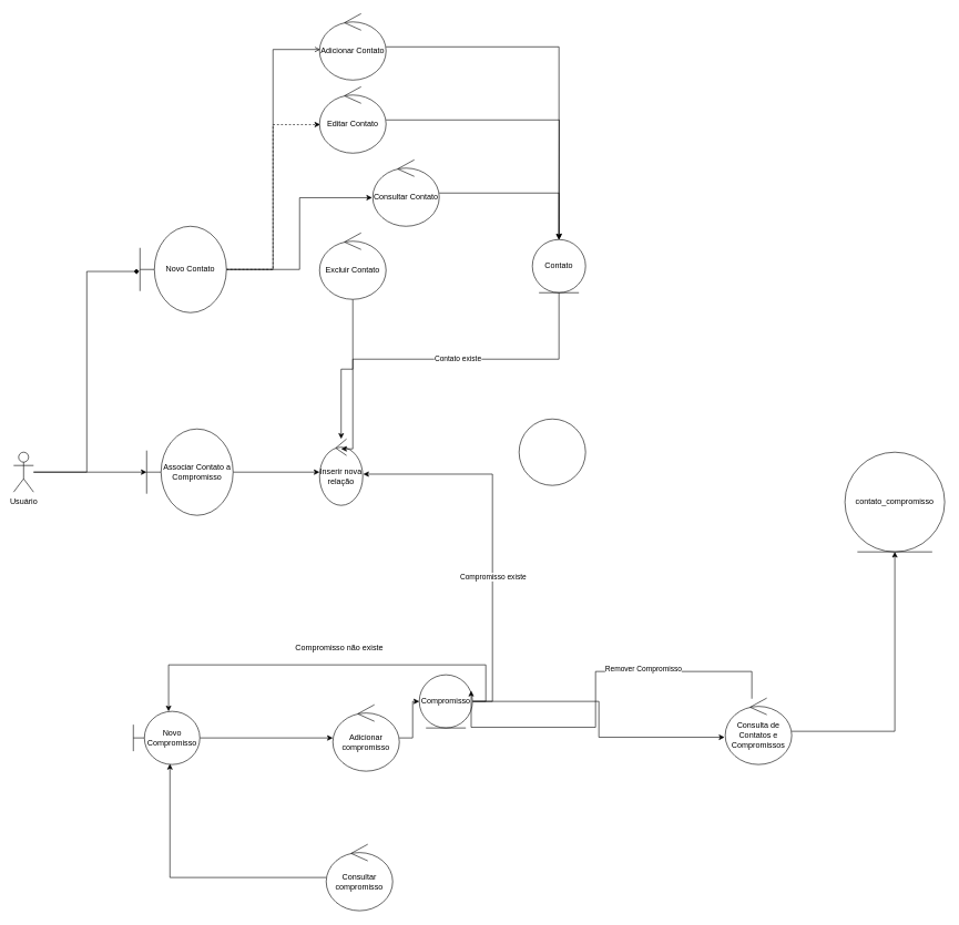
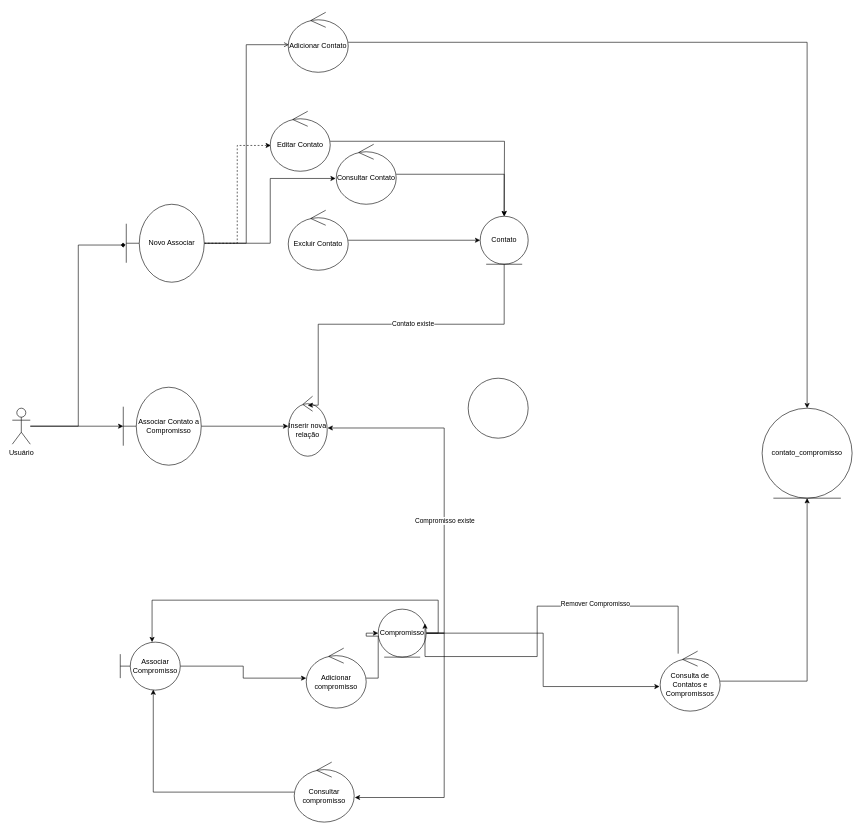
  <mxCell id="0" />
  <mxCell id="1" parent="0" />
  <mxCell id="2" style="edgeStyle=orthogonalEdgeStyle;rounded=0;orthogonalLoop=1;jettySize=auto;html=1;" edge="1" parent="1" source="4" target="25"><mxGeometry relative="1" as="geometry" /></mxCell>
  <mxCell id="3" style="edgeStyle=orthogonalEdgeStyle;rounded=0;orthogonalLoop=1;jettySize=auto;html=1;entryX=-0.008;entryY=0.523;entryDx=0;entryDy=0;entryPerimeter=0;endArrow=diamond;" edge="1" parent="1" source="4" target="30"><mxGeometry relative="1" as="geometry" /></mxCell>
  <mxCell id="4" value="Usuário" style="shape=umlActor;verticalLabelPosition=bottom;verticalAlign=top;html=1;outlineConnect=0;" parent="1" vertex="1"><mxGeometry x="20" y="680" width="30" height="60" as="geometry" /></mxCell>
  <mxCell id="5" value="" style="ellipse;whiteSpace=wrap;html=1;" parent="1" vertex="1"><mxGeometry x="780" y="630" width="100" height="100" as="geometry" /></mxCell>
  <mxCell id="6" style="edgeStyle=orthogonalEdgeStyle;rounded=0;orthogonalLoop=1;jettySize=auto;html=1;" edge="1" parent="1" source="7" target="15"><mxGeometry relative="1" as="geometry" /></mxCell>
- <mxCell id="7" value="&lt;div&gt;Novo Compromisso&lt;/div&gt;" style="shape=umlBoundary;whiteSpace=wrap;html=1;" parent="1" vertex="1"><mxGeometry x="200" y="1070" width="100" height="80" as="geometry" /></mxCell>
+ <mxCell id="7" value="&lt;div&gt;Associar Compromisso&lt;/div&gt;" style="shape=umlBoundary;whiteSpace=wrap;html=1;" parent="1" vertex="1"><mxGeometry x="200" y="1070" width="100" height="80" as="geometry" /></mxCell>
+ <mxCell id="8" style="edgeStyle=orthogonalEdgeStyle;rounded=0;orthogonalLoop=1;jettySize=auto;html=1;entryX=1.01;entryY=0.59;entryDx=0;entryDy=0;entryPerimeter=0;" edge="1" parent="1" source="13" target="17"><mxGeometry relative="1" as="geometry"><Array as="points"><mxPoint x="740" y="1329" /></Array></mxGeometry></mxCell>
  <mxCell id="9" style="edgeStyle=orthogonalEdgeStyle;rounded=0;orthogonalLoop=1;jettySize=auto;html=1;entryX=0.53;entryY=0;entryDx=0;entryDy=0;entryPerimeter=0;" edge="1" parent="1" source="13" target="7"><mxGeometry relative="1" as="geometry"><Array as="points"><mxPoint x="730" y="1000" /><mxPoint x="253" y="1000" /></Array></mxGeometry></mxCell>
  <mxCell id="10" style="edgeStyle=orthogonalEdgeStyle;rounded=0;orthogonalLoop=1;jettySize=auto;html=1;entryX=-0.01;entryY=0.59;entryDx=0;entryDy=0;entryPerimeter=0;" edge="1" parent="1" source="13" target="22"><mxGeometry relative="1" as="geometry" /></mxCell>
  <mxCell id="11" style="edgeStyle=orthogonalEdgeStyle;rounded=0;orthogonalLoop=1;jettySize=auto;html=1;entryX=1.01;entryY=0.53;entryDx=0;entryDy=0;entryPerimeter=0;" edge="1" parent="1" source="13" target="26"><mxGeometry relative="1" as="geometry"><Array as="points"><mxPoint x="740" y="713" /></Array></mxGeometry></mxCell>
  <mxCell id="12" value="Compromisso existe" style="edgeLabel;html=1;align=center;verticalAlign=middle;resizable=0;points=[];" vertex="1" connectable="0" parent="11"><mxGeometry x="-0.264" y="-5" relative="1" as="geometry"><mxPoint x="-5" y="-10" as="offset" /></mxGeometry></mxCell>
  <mxCell id="13" value="&lt;div&gt;Compromisso&lt;/div&gt;" style="ellipse;shape=umlEntity;whiteSpace=wrap;html=1;" parent="1" vertex="1"><mxGeometry x="630" y="1015" width="80" height="80" as="geometry" /></mxCell>
  <mxCell id="14" style="edgeStyle=orthogonalEdgeStyle;rounded=0;orthogonalLoop=1;jettySize=auto;html=1;entryX=0;entryY=0.5;entryDx=0;entryDy=0;" edge="1" parent="1" source="15" target="13"><mxGeometry relative="1" as="geometry" /></mxCell>
- <mxCell id="15" value="Adicionar compromisso" style="ellipse;shape=umlControl;whiteSpace=wrap;html=1;" parent="1" vertex="1"><mxGeometry x="500" y="1060" width="100" height="100" as="geometry" /></mxCell>
+ <mxCell id="15" value="Adicionar compromisso" style="ellipse;shape=umlControl;whiteSpace=wrap;html=1;" parent="1" vertex="1"><mxGeometry x="510" y="1080" width="100" height="100" as="geometry" /></mxCell>
  <mxCell id="16" style="edgeStyle=orthogonalEdgeStyle;rounded=0;orthogonalLoop=1;jettySize=auto;html=1;entryX=0.55;entryY=0.988;entryDx=0;entryDy=0;entryPerimeter=0;" edge="1" parent="1" source="17" target="7"><mxGeometry relative="1" as="geometry" /></mxCell>
  <mxCell id="17" value="Consultar compromisso" style="ellipse;shape=umlControl;whiteSpace=wrap;html=1;" vertex="1" parent="1"><mxGeometry x="490" y="1270" width="100" height="100" as="geometry" /></mxCell>
- <mxCell id="18" value="Compromisso não existe" style="text;html=1;strokeColor=none;fillColor=none;align=center;verticalAlign=middle;whiteSpace=wrap;rounded=0;" vertex="1" parent="1"><mxGeometry x="430" y="950" width="160" height="50" as="geometry" /></mxCell>
  <mxCell id="19" style="edgeStyle=orthogonalEdgeStyle;rounded=0;orthogonalLoop=1;jettySize=auto;html=1;" edge="1" parent="1" source="22" target="23"><mxGeometry relative="1" as="geometry" /></mxCell>
  <mxCell id="20" style="edgeStyle=orthogonalEdgeStyle;rounded=0;orthogonalLoop=1;jettySize=auto;html=1;entryX=0.975;entryY=0.3;entryDx=0;entryDy=0;entryPerimeter=0;" edge="1" parent="1" source="22" target="13"><mxGeometry relative="1" as="geometry"><Array as="points"><mxPoint x="1130" y="1010" /><mxPoint x="895" y="1010" /><mxPoint x="895" y="1094" /></Array></mxGeometry></mxCell>
  <mxCell id="21" value="&lt;div&gt;Remover Compromisso&lt;/div&gt;" style="edgeLabel;html=1;align=center;verticalAlign=middle;resizable=0;points=[];" vertex="1" connectable="0" parent="20"><mxGeometry x="-0.32" y="-4" relative="1" as="geometry"><mxPoint as="offset" /></mxGeometry></mxCell>
- <mxCell id="22" value="Consulta de Contatos e Compromissos" style="ellipse;shape=umlControl;whiteSpace=wrap;html=1;" vertex="1" parent="1"><mxGeometry x="1090" y="1050" width="100" height="100" as="geometry" /></mxCell>
+ <mxCell id="22" value="Consulta de Contatos e Compromissos" style="ellipse;shape=umlControl;whiteSpace=wrap;html=1;" vertex="1" parent="1"><mxGeometry x="1100" y="1085" width="100" height="100" as="geometry" /></mxCell>
  <mxCell id="23" value="contato_compromisso" style="ellipse;shape=umlEntity;whiteSpace=wrap;html=1;" vertex="1" parent="1"><mxGeometry x="1270" y="680" width="150" height="150" as="geometry" /></mxCell>
  <mxCell id="24" style="edgeStyle=orthogonalEdgeStyle;rounded=0;orthogonalLoop=1;jettySize=auto;html=1;" edge="1" parent="1" source="25" target="26"><mxGeometry relative="1" as="geometry" /></mxCell>
- <mxCell id="25" value="Associar Contato a Compromisso" style="shape=umlBoundary;whiteSpace=wrap;html=1;" vertex="1" parent="1"><mxGeometry x="220" y="645" width="130" height="130" as="geometry" /></mxCell>
+ <mxCell id="25" value="Associar Contato a Compromisso" style="shape=umlBoundary;whiteSpace=wrap;html=1;" vertex="1" parent="1"><mxGeometry x="205" y="645" width="130" height="130" as="geometry" /></mxCell>
  <mxCell id="26" value="Inserir nova relação" style="ellipse;shape=umlControl;whiteSpace=wrap;html=1;" vertex="1" parent="1"><mxGeometry x="480" y="660" width="65" height="100" as="geometry" /></mxCell>
  <mxCell id="27" style="edgeStyle=orthogonalEdgeStyle;rounded=0;orthogonalLoop=1;jettySize=auto;html=1;entryX=0.01;entryY=0.54;entryDx=0;entryDy=0;entryPerimeter=0;endArrow=open;" edge="1" parent="1" source="30" target="34"><mxGeometry relative="1" as="geometry" /></mxCell>
  <mxCell id="28" style="edgeStyle=orthogonalEdgeStyle;rounded=0;orthogonalLoop=1;jettySize=auto;html=1;entryX=0.01;entryY=0.57;entryDx=0;entryDy=0;entryPerimeter=0;dashed=1;" edge="1" parent="1" source="30" target="32"><mxGeometry relative="1" as="geometry" /></mxCell>
  <mxCell id="29" style="edgeStyle=orthogonalEdgeStyle;rounded=0;orthogonalLoop=1;jettySize=auto;html=1;entryX=-0.01;entryY=0.57;entryDx=0;entryDy=0;entryPerimeter=0;" edge="1" parent="1" source="30" target="36"><mxGeometry relative="1" as="geometry" /></mxCell>
- <mxCell id="30" value="Novo Contato" style="shape=umlBoundary;whiteSpace=wrap;html=1;" vertex="1" parent="1"><mxGeometry x="210" y="340" width="130" height="130" as="geometry" /></mxCell>
+ <mxCell id="30" value="Novo Associar" style="shape=umlBoundary;whiteSpace=wrap;html=1;" vertex="1" parent="1"><mxGeometry x="210" y="340" width="130" height="130" as="geometry" /></mxCell>
  <mxCell id="31" style="edgeStyle=orthogonalEdgeStyle;rounded=0;orthogonalLoop=1;jettySize=auto;html=1;" edge="1" parent="1" source="32"><mxGeometry relative="1" as="geometry"><mxPoint x="840" y="360" as="targetPoint" /></mxGeometry></mxCell>
- <mxCell id="32" value="Editar Contato" style="ellipse;shape=umlControl;whiteSpace=wrap;html=1;" vertex="1" parent="1"><mxGeometry x="480" y="130" width="100" height="100" as="geometry" /></mxCell>
- <mxCell id="33" style="edgeStyle=orthogonalEdgeStyle;rounded=0;orthogonalLoop=1;jettySize=auto;html=1;entryX=0.5;entryY=0;entryDx=0;entryDy=0;" edge="1" parent="1" source="34" target="41"><mxGeometry relative="1" as="geometry" /></mxCell>
+ <mxCell id="32" value="Editar Contato" style="ellipse;shape=umlControl;whiteSpace=wrap;html=1;" vertex="1" parent="1"><mxGeometry x="450" y="185" width="100" height="100" as="geometry" /></mxCell>
+ <mxCell id="33" style="edgeStyle=orthogonalEdgeStyle;rounded=0;orthogonalLoop=1;jettySize=auto;html=1;" edge="1" parent="1" source="34" target="23"><mxGeometry relative="1" as="geometry" /></mxCell>
  <mxCell id="34" value="Adicionar Contato" style="ellipse;shape=umlControl;whiteSpace=wrap;html=1;" vertex="1" parent="1"><mxGeometry x="480" y="20" width="100" height="100" as="geometry" /></mxCell>
  <mxCell id="35" style="edgeStyle=orthogonalEdgeStyle;rounded=0;orthogonalLoop=1;jettySize=auto;html=1;entryX=0.5;entryY=0;entryDx=0;entryDy=0;" edge="1" parent="1" source="36" target="41"><mxGeometry relative="1" as="geometry" /></mxCell>
  <mxCell id="36" value="Consultar Contato" style="ellipse;shape=umlControl;whiteSpace=wrap;html=1;" vertex="1" parent="1"><mxGeometry x="560" y="240" width="100" height="100" as="geometry" /></mxCell>
- <mxCell id="37" style="edgeStyle=orthogonalEdgeStyle;rounded=0;orthogonalLoop=1;jettySize=auto;html=1;" edge="1" parent="1" source="38" target="26"><mxGeometry relative="1" as="geometry" /></mxCell>
+ <mxCell id="37" style="edgeStyle=orthogonalEdgeStyle;rounded=0;orthogonalLoop=1;jettySize=auto;html=1;entryX=0;entryY=0.5;entryDx=0;entryDy=0;" edge="1" parent="1" source="38" target="41"><mxGeometry relative="1" as="geometry" /></mxCell>
  <mxCell id="38" value="Excluir Contato" style="ellipse;shape=umlControl;whiteSpace=wrap;html=1;" vertex="1" parent="1"><mxGeometry x="480" y="350" width="100" height="100" as="geometry" /></mxCell>
  <mxCell id="39" style="edgeStyle=orthogonalEdgeStyle;rounded=0;orthogonalLoop=1;jettySize=auto;html=1;entryX=0.5;entryY=0.15;entryDx=0;entryDy=0;entryPerimeter=0;" edge="1" parent="1" source="41" target="26"><mxGeometry relative="1" as="geometry"><Array as="points"><mxPoint x="840" y="540" /><mxPoint x="530" y="540" /></Array></mxGeometry></mxCell>
  <mxCell id="40" value="&lt;div&gt;Contato existe&lt;/div&gt;" style="edgeLabel;html=1;align=center;verticalAlign=middle;resizable=0;points=[];" vertex="1" connectable="0" parent="39"><mxGeometry x="-0.101" y="-1" relative="1" as="geometry"><mxPoint as="offset" /></mxGeometry></mxCell>
  <mxCell id="41" value="Contato" style="ellipse;shape=umlEntity;whiteSpace=wrap;html=1;" vertex="1" parent="1"><mxGeometry x="800" y="360" width="80" height="80" as="geometry" /></mxCell>
